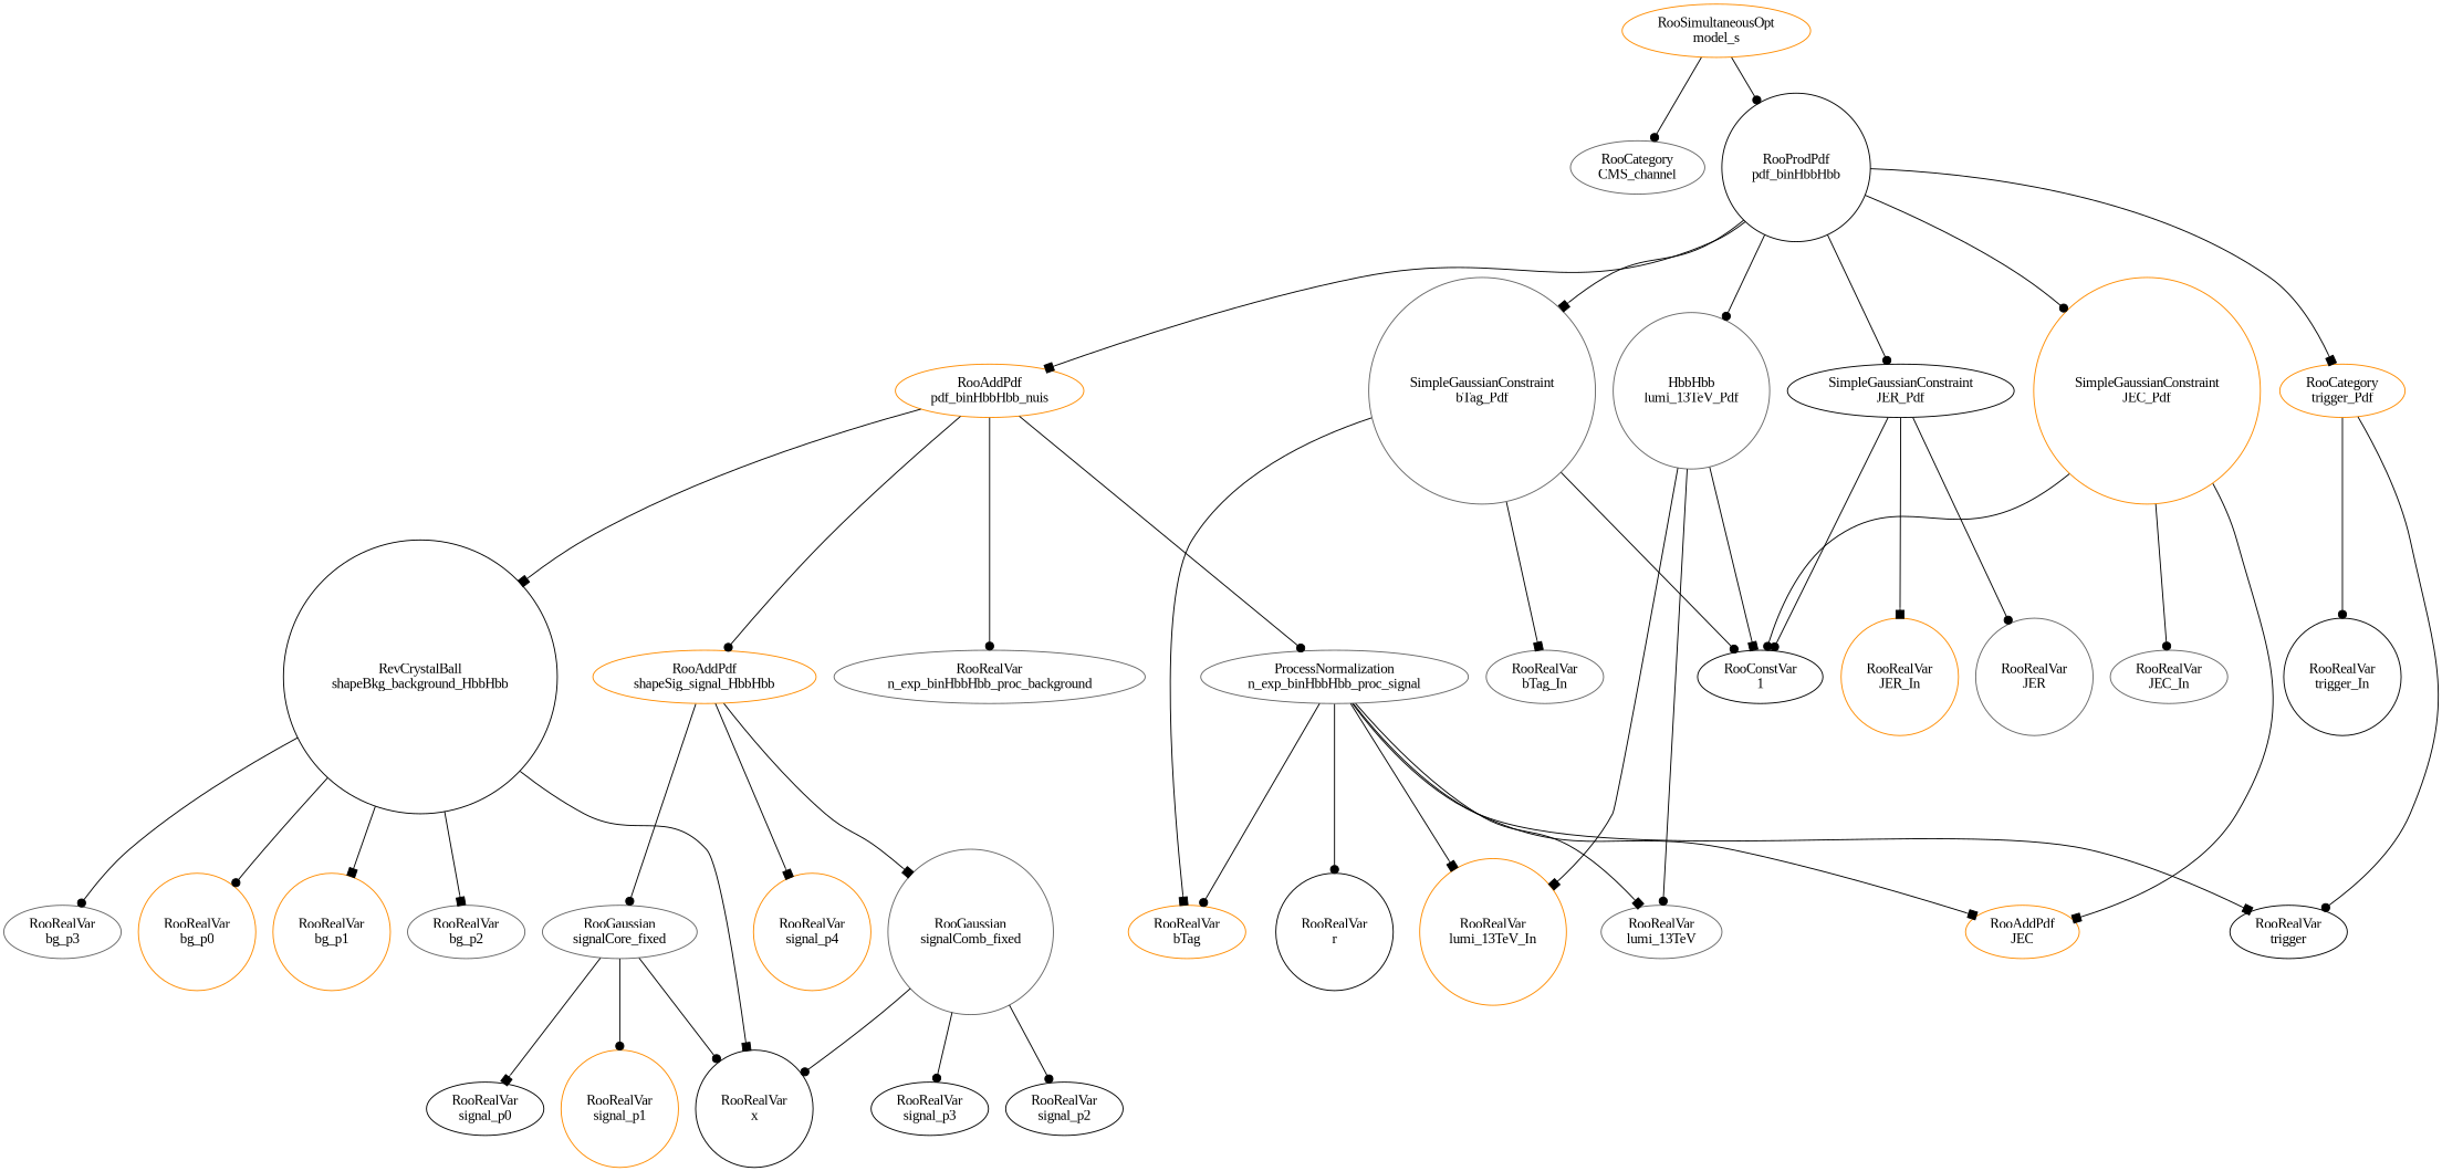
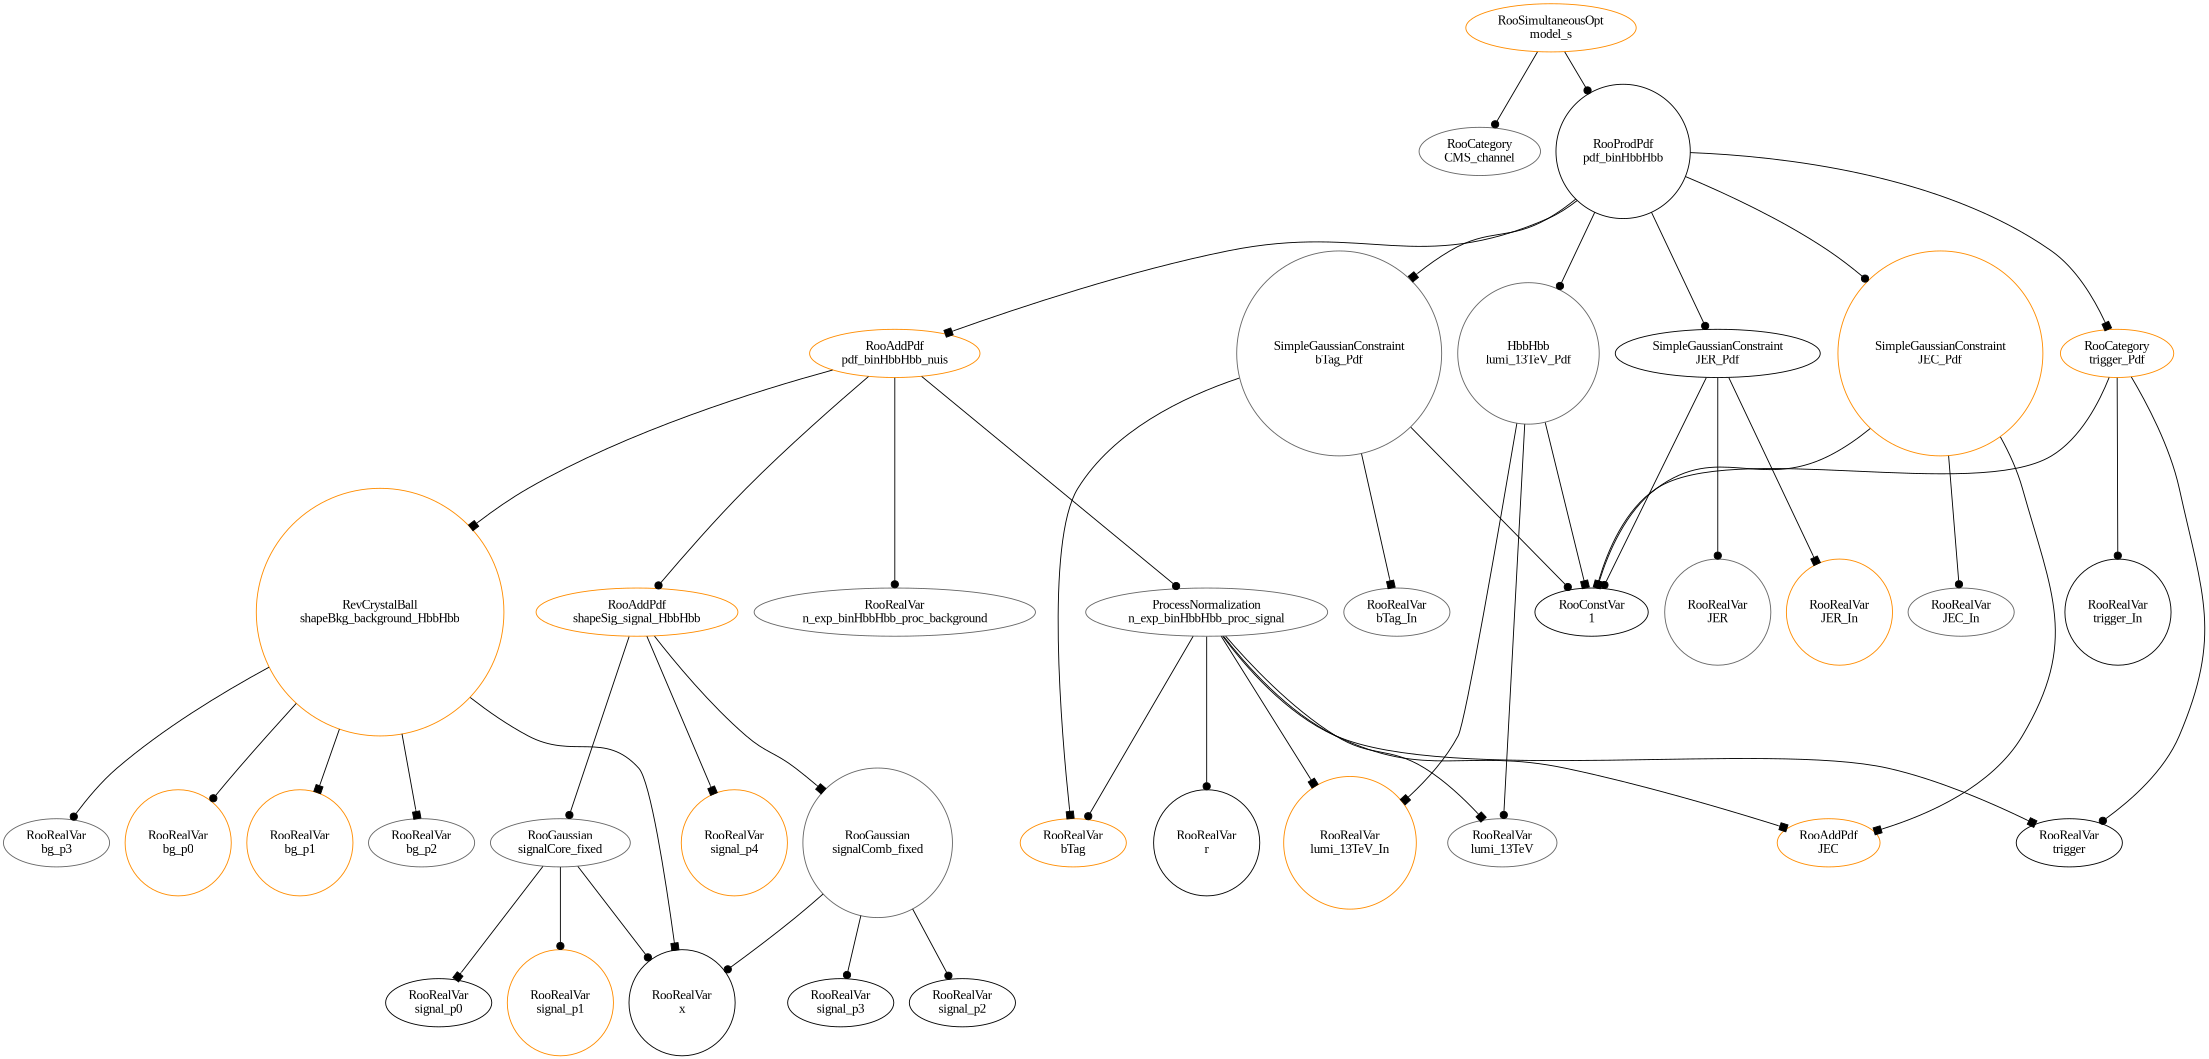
  digraph {
    fontname="Liberation Serif"
    node [color=darkorange fontname="Liberation Serif" shape=ellipse]
    edge [arrowhead=dot fontname="Liberation Serif"]
    n1 [label="RooSimultaneousOpt\nmodel_s"]
    n2 [color=gray40 label="RooCategory\nCMS_channel"]
    n3 [color=black label="RooProdPdf\npdf_binHbbHbb" shape=circle]
    n4 [label="RooAddPdf\npdf_binHbbHbb_nuis"]
    n5 [color=gray40 label="HbbHbb\nlumi_13TeV_Pdf" shape=circle]
    n6 [color=gray40 label="SimpleGaussianConstraint\nbTag_Pdf" shape=circle]
    n7 [color=black label="SimpleGaussianConstraint\nJER_Pdf"]
    n8 [label="SimpleGaussianConstraint\nJEC_Pdf" shape=circle]
    n9 [label="RooCategory\ntrigger_Pdf"]
    n10 [label="RooAddPdf\nshapeSig_signal_HbbHbb"]
-   n11 [color=black label="RevCrystalBall\nshapeBkg_background_HbbHbb" shape=circle]
+   n11 [label="RevCrystalBall\nshapeBkg_background_HbbHbb" shape=circle]
    n12 [color=gray40 label="ProcessNormalization\nn_exp_binHbbHbb_proc_signal"]
    n13 [color=gray40 label="RooRealVar\nn_exp_binHbbHbb_proc_background"]
    n14 [color=gray40 label="RooRealVar\nlumi_13TeV"]
    n15 [color=black label="RooConstVar\n1"]
    n16 [label="RooRealVar\nlumi_13TeV_In" shape=circle]
    n17 [label="RooRealVar\nbTag"]
    n18 [color=gray40 label="RooRealVar\nbTag_In"]
    n19 [color=gray40 label="RooRealVar\nJER" shape=circle]
    n20 [label="RooRealVar\nJER_In" shape=circle]
    n21 [label="RooAddPdf\nJEC"]
    n22 [color=gray40 label="RooRealVar\nJEC_In"]
    n23 [color=black label="RooRealVar\ntrigger"]
    n24 [color=black label="RooRealVar\ntrigger_In" shape=circle]
    n25 [color=gray40 label="RooGaussian\nsignalCore_fixed"]
    n26 [label="RooRealVar\nsignal_p4" shape=circle]
    n27 [color=gray40 label="RooGaussian\nsignalComb_fixed" shape=circle]
    n28 [color=black label="RooRealVar\nx" shape=circle]
    n29 [label="RooRealVar\nbg_p0" shape=circle]
    n30 [label="RooRealVar\nbg_p1" shape=circle]
    n31 [color=gray40 label="RooRealVar\nbg_p2"]
    n32 [color=gray40 label="RooRealVar\nbg_p3"]
    n33 [color=black label="RooRealVar\nr" shape=circle]
    n34 [color=black label="RooRealVar\nsignal_p0"]
    n35 [label="RooRealVar\nsignal_p1" shape=circle]
    n36 [color=black label="RooRealVar\nsignal_p2"]
    n37 [color=black label="RooRealVar\nsignal_p3"]
    n1 -> n2
    n1 -> n3
    n3 -> n4 [arrowhead=box]
    n3 -> n5
    n3 -> n6 [arrowhead=box]
    n3 -> n7
    n3 -> n8
    n3 -> n9 [arrowhead=box]
    n4 -> n10
    n4 -> n11 [arrowhead=box]
    n4 -> n12
    n4 -> n13
    n5 -> n14
    n5 -> n15 [arrowhead=box]
    n5 -> n16 [arrowhead=box]
    n6 -> n15
    n6 -> n17 [arrowhead=box]
    n6 -> n18 [arrowhead=box]
    n7 -> n15
    n7 -> n19
    n7 -> n20 [arrowhead=box]
    n8 -> n15
    n8 -> n21 [arrowhead=box]
    n8 -> n22
+   n9 -> n15 [arrowhead=box]
    n9 -> n23
    n9 -> n24
    n10 -> n25
    n10 -> n26 [arrowhead=box]
    n10 -> n27 [arrowhead=box]
    n11 -> n28 [arrowhead=box]
    n11 -> n29
    n11 -> n30 [arrowhead=box]
    n11 -> n31 [arrowhead=box]
    n11 -> n32
    n12 -> n14 [arrowhead=box]
    n12 -> n16 [arrowhead=box]
    n12 -> n17
    n12 -> n21 [arrowhead=box]
    n12 -> n23 [arrowhead=box]
    n12 -> n33
    n25 -> n28
    n25 -> n34 [arrowhead=box]
    n25 -> n35
    n27 -> n28
    n27 -> n36
    n27 -> n37
  }
